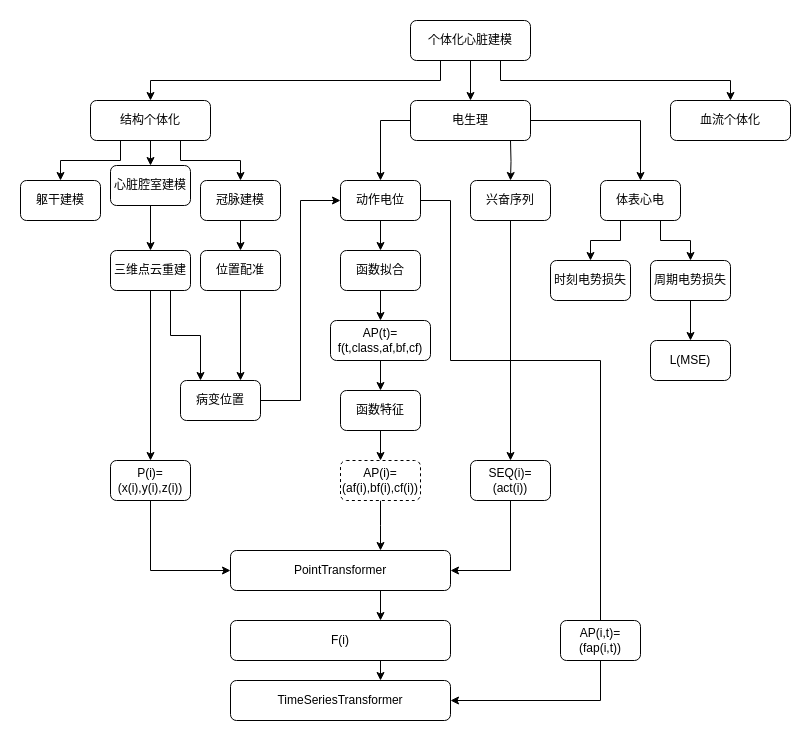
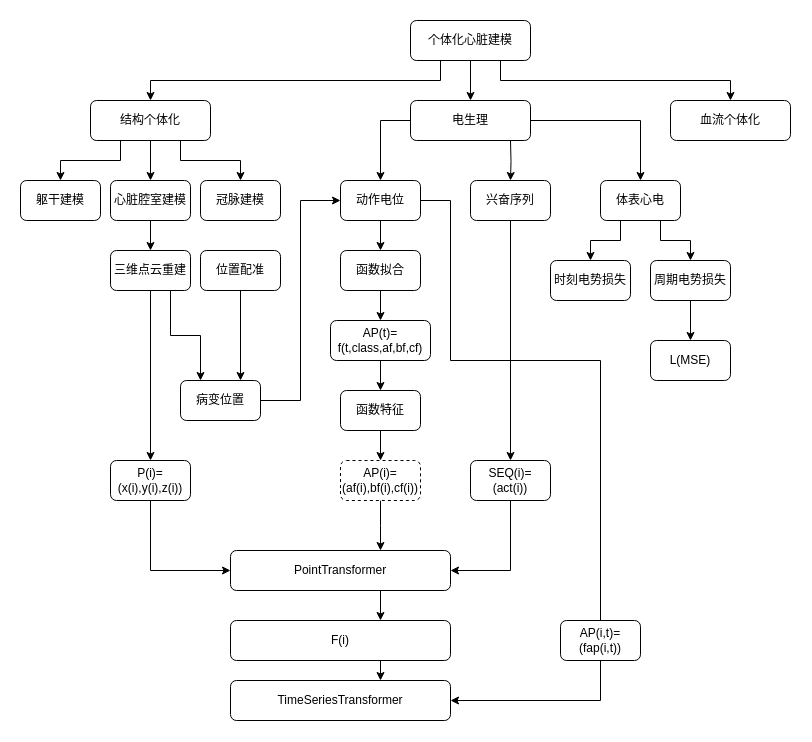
  <mxCell id="0" />
  <mxCell id="1" parent="0" />
  <mxCell id="2" style="edgeStyle=orthogonalEdgeStyle;rounded=0;orthogonalLoop=1;jettySize=auto;html=1;entryX=0.5;entryY=0;entryDx=0;entryDy=0;exitX=0.5;exitY=1;exitDx=0;exitDy=0;" parent="1" source="5" target="17" edge="1"><mxGeometry relative="1" as="geometry"><mxPoint x="250" y="70" as="sourcePoint" /></mxGeometry></mxCell>
  <mxCell id="3" style="edgeStyle=orthogonalEdgeStyle;shape=connector;rounded=0;orthogonalLoop=1;jettySize=auto;html=1;entryX=0.5;entryY=0;entryDx=0;entryDy=0;strokeColor=default;align=center;verticalAlign=middle;fontFamily=Helvetica;fontSize=11;fontColor=default;labelBackgroundColor=default;endArrow=classic;exitX=0.25;exitY=1;exitDx=0;exitDy=0;" parent="1" source="5" target="15" edge="1"><mxGeometry relative="1" as="geometry"><mxPoint x="90" y="90" as="sourcePoint" /></mxGeometry></mxCell>
  <mxCell id="4" style="edgeStyle=orthogonalEdgeStyle;rounded=0;orthogonalLoop=1;jettySize=auto;html=1;exitX=0.75;exitY=1;exitDx=0;exitDy=0;entryX=0.5;entryY=0;entryDx=0;entryDy=0;" edge="1" parent="1" source="5" target="19"><mxGeometry relative="1" as="geometry" /></mxCell>
  <mxCell id="5" value="结构个体化" style="rounded=1;whiteSpace=wrap;html=1;fontSize=12;glass=0;strokeWidth=1;shadow=0;" parent="1" vertex="1"><mxGeometry x="90" y="100" width="120" height="40" as="geometry" /></mxCell>
  <mxCell id="6" style="edgeStyle=orthogonalEdgeStyle;rounded=0;orthogonalLoop=1;jettySize=auto;html=1;exitX=0.25;exitY=1;exitDx=0;exitDy=0;" edge="1" parent="1" source="9" target="5"><mxGeometry relative="1" as="geometry" /></mxCell>
  <mxCell id="7" style="edgeStyle=orthogonalEdgeStyle;rounded=0;orthogonalLoop=1;jettySize=auto;html=1;exitX=0.5;exitY=1;exitDx=0;exitDy=0;entryX=0.5;entryY=0;entryDx=0;entryDy=0;" edge="1" parent="1" source="9" target="13"><mxGeometry relative="1" as="geometry" /></mxCell>
  <mxCell id="8" style="edgeStyle=orthogonalEdgeStyle;rounded=0;orthogonalLoop=1;jettySize=auto;html=1;exitX=0.75;exitY=1;exitDx=0;exitDy=0;" edge="1" parent="1" source="9" target="14"><mxGeometry relative="1" as="geometry" /></mxCell>
  <mxCell id="9" value="个体化心脏建模" style="rounded=1;whiteSpace=wrap;html=1;fontSize=12;glass=0;strokeWidth=1;shadow=0;" parent="1" vertex="1"><mxGeometry x="410" y="20" width="120" height="40" as="geometry" /></mxCell>
  <mxCell id="10" style="edgeStyle=orthogonalEdgeStyle;rounded=0;orthogonalLoop=1;jettySize=auto;html=1;exitX=0.5;exitY=1;exitDx=0;exitDy=0;entryX=0.5;entryY=0;entryDx=0;entryDy=0;" edge="1" parent="1" target="24"><mxGeometry relative="1" as="geometry"><mxPoint x="510" y="140" as="sourcePoint" /></mxGeometry></mxCell>
  <mxCell id="11" style="edgeStyle=orthogonalEdgeStyle;rounded=0;orthogonalLoop=1;jettySize=auto;html=1;exitX=1;exitY=0.5;exitDx=0;exitDy=0;" edge="1" parent="1" source="13" target="27"><mxGeometry relative="1" as="geometry"><mxPoint x="540" y="140" as="sourcePoint" /></mxGeometry></mxCell>
  <mxCell id="12" style="edgeStyle=orthogonalEdgeStyle;rounded=0;orthogonalLoop=1;jettySize=auto;html=1;exitX=0;exitY=0.5;exitDx=0;exitDy=0;" edge="1" parent="1" source="13" target="22"><mxGeometry relative="1" as="geometry" /></mxCell>
  <mxCell id="13" value="电生理" style="rounded=1;whiteSpace=wrap;html=1;fontSize=12;glass=0;strokeWidth=1;shadow=0;" parent="1" vertex="1"><mxGeometry x="410" y="100" width="120" height="40" as="geometry" /></mxCell>
  <mxCell id="14" value="血流个体化" style="rounded=1;whiteSpace=wrap;html=1;fontSize=12;glass=0;strokeWidth=1;shadow=0;" parent="1" vertex="1"><mxGeometry x="670" y="100" width="120" height="40" as="geometry" /></mxCell>
  <mxCell id="15" value="躯干建模" style="rounded=1;whiteSpace=wrap;html=1;fontSize=12;glass=0;strokeWidth=1;shadow=0;" parent="1" vertex="1"><mxGeometry x="20" y="180" width="80" height="40" as="geometry" /></mxCell>
  <mxCell id="16" style="edgeStyle=orthogonalEdgeStyle;rounded=0;orthogonalLoop=1;jettySize=auto;html=1;exitX=0.5;exitY=1;exitDx=0;exitDy=0;entryX=0.5;entryY=0;entryDx=0;entryDy=0;" edge="1" parent="1" source="17" target="32"><mxGeometry relative="1" as="geometry" /></mxCell>
- <mxCell id="17" value="心脏腔室建模" style="rounded=1;whiteSpace=wrap;html=1;fontSize=12;glass=0;strokeWidth=1;shadow=0;" parent="1" vertex="1"><mxGeometry x="110" y="165" width="80" height="40" as="geometry" /></mxCell>
- <mxCell id="18" style="edgeStyle=orthogonalEdgeStyle;rounded=0;orthogonalLoop=1;jettySize=auto;html=1;exitX=0.5;exitY=1;exitDx=0;exitDy=0;entryX=0.5;entryY=0;entryDx=0;entryDy=0;" edge="1" parent="1" source="19" target="55"><mxGeometry relative="1" as="geometry" /></mxCell>
+ <mxCell id="17" value="心脏腔室建模" style="rounded=1;whiteSpace=wrap;html=1;fontSize=12;glass=0;strokeWidth=1;shadow=0;" parent="1" vertex="1"><mxGeometry x="110" y="180" width="80" height="40" as="geometry" /></mxCell>
  <mxCell id="19" value="冠脉建模" style="rounded=1;whiteSpace=wrap;html=1;fontSize=12;glass=0;strokeWidth=1;shadow=0;" vertex="1" parent="1"><mxGeometry x="200" y="180" width="80" height="40" as="geometry" /></mxCell>
  <mxCell id="20" style="edgeStyle=orthogonalEdgeStyle;rounded=0;orthogonalLoop=1;jettySize=auto;html=1;exitX=0.5;exitY=1;exitDx=0;exitDy=0;entryX=0.5;entryY=0;entryDx=0;entryDy=0;" edge="1" parent="1" source="22" target="29"><mxGeometry relative="1" as="geometry" /></mxCell>
  <mxCell id="21" style="edgeStyle=orthogonalEdgeStyle;rounded=0;orthogonalLoop=1;jettySize=auto;html=1;exitX=1;exitY=0.5;exitDx=0;exitDy=0;entryX=0.5;entryY=0;entryDx=0;entryDy=0;endArrow=none;" edge="1" parent="1" source="22" target="48"><mxGeometry relative="1" as="geometry"><mxPoint x="390" y="200" as="sourcePoint" /><mxPoint x="600" y="620" as="targetPoint" /><Array as="points"><mxPoint x="450" y="200" /><mxPoint x="450" y="360" /><mxPoint x="600" y="360" /></Array></mxGeometry></mxCell>
  <mxCell id="22" value="动作电位" style="rounded=1;whiteSpace=wrap;html=1;fontSize=12;glass=0;strokeWidth=1;shadow=0;" vertex="1" parent="1"><mxGeometry x="340" y="180" width="80" height="40" as="geometry" /></mxCell>
  <mxCell id="23" style="edgeStyle=orthogonalEdgeStyle;rounded=0;orthogonalLoop=1;jettySize=auto;html=1;exitX=0.5;exitY=1;exitDx=0;exitDy=0;entryX=0.5;entryY=0;entryDx=0;entryDy=0;" edge="1" parent="1" source="24" target="36"><mxGeometry relative="1" as="geometry" /></mxCell>
  <mxCell id="24" value="兴奋序列" style="rounded=1;whiteSpace=wrap;html=1;fontSize=12;glass=0;strokeWidth=1;shadow=0;" vertex="1" parent="1"><mxGeometry x="470" y="180" width="80" height="40" as="geometry" /></mxCell>
  <mxCell id="25" style="edgeStyle=orthogonalEdgeStyle;rounded=0;orthogonalLoop=1;jettySize=auto;html=1;exitX=0.25;exitY=1;exitDx=0;exitDy=0;entryX=0.5;entryY=0;entryDx=0;entryDy=0;" edge="1" parent="1" source="27" target="43"><mxGeometry relative="1" as="geometry" /></mxCell>
  <mxCell id="26" style="edgeStyle=orthogonalEdgeStyle;rounded=0;orthogonalLoop=1;jettySize=auto;html=1;exitX=0.75;exitY=1;exitDx=0;exitDy=0;" edge="1" parent="1" source="27" target="45"><mxGeometry relative="1" as="geometry" /></mxCell>
  <mxCell id="27" value="体表心电" style="rounded=1;whiteSpace=wrap;html=1;fontSize=12;glass=0;strokeWidth=1;shadow=0;" vertex="1" parent="1"><mxGeometry x="600" y="180" width="80" height="40" as="geometry" /></mxCell>
  <mxCell id="28" style="edgeStyle=orthogonalEdgeStyle;rounded=0;orthogonalLoop=1;jettySize=auto;html=1;exitX=0.5;exitY=1;exitDx=0;exitDy=0;entryX=0.5;entryY=0;entryDx=0;entryDy=0;" edge="1" parent="1" source="29"><mxGeometry relative="1" as="geometry"><mxPoint x="380" y="320" as="targetPoint" /></mxGeometry></mxCell>
  <mxCell id="29" value="函数拟合" style="rounded=1;whiteSpace=wrap;html=1;fontSize=12;glass=0;strokeWidth=1;shadow=0;" vertex="1" parent="1"><mxGeometry x="340" y="250" width="80" height="40" as="geometry" /></mxCell>
  <mxCell id="30" style="edgeStyle=orthogonalEdgeStyle;rounded=0;orthogonalLoop=1;jettySize=auto;html=1;exitX=0.5;exitY=1;exitDx=0;exitDy=0;entryX=0.5;entryY=0;entryDx=0;entryDy=0;" edge="1" parent="1" source="32" target="38"><mxGeometry relative="1" as="geometry" /></mxCell>
  <mxCell id="31" style="edgeStyle=orthogonalEdgeStyle;rounded=0;orthogonalLoop=1;jettySize=auto;html=1;exitX=0.75;exitY=1;exitDx=0;exitDy=0;entryX=0.25;entryY=0;entryDx=0;entryDy=0;" edge="1" parent="1" source="32" target="57"><mxGeometry relative="1" as="geometry" /></mxCell>
  <mxCell id="32" value="三维点云重建" style="rounded=1;whiteSpace=wrap;html=1;fontSize=12;glass=0;strokeWidth=1;shadow=0;" vertex="1" parent="1"><mxGeometry x="110" y="250" width="80" height="40" as="geometry" /></mxCell>
  <mxCell id="33" style="edgeStyle=orthogonalEdgeStyle;rounded=0;orthogonalLoop=1;jettySize=auto;html=1;exitX=0.5;exitY=1;exitDx=0;exitDy=0;entryX=0.5;entryY=0;entryDx=0;entryDy=0;" edge="1" parent="1" target="40"><mxGeometry relative="1" as="geometry"><mxPoint x="380" y="360" as="sourcePoint" /></mxGeometry></mxCell>
  <mxCell id="34" value="AP(t)=&lt;div&gt;f(t,class,af,bf,cf)&lt;/div&gt;" style="rounded=1;whiteSpace=wrap;html=1;fontSize=12;glass=0;strokeWidth=1;shadow=0;" vertex="1" parent="1"><mxGeometry x="330" y="320" width="100" height="40" as="geometry" /></mxCell>
  <mxCell id="35" style="edgeStyle=orthogonalEdgeStyle;rounded=0;orthogonalLoop=1;jettySize=auto;html=1;exitX=0.5;exitY=1;exitDx=0;exitDy=0;entryX=1;entryY=0.5;entryDx=0;entryDy=0;" edge="1" parent="1" source="36" target="50"><mxGeometry relative="1" as="geometry"><mxPoint x="490" y="570" as="targetPoint" /></mxGeometry></mxCell>
  <mxCell id="36" value="SEQ(i)=&lt;div&gt;(act(i))&lt;/div&gt;" style="rounded=1;whiteSpace=wrap;html=1;fontSize=12;glass=0;strokeWidth=1;shadow=0;" vertex="1" parent="1"><mxGeometry x="470" y="460" width="80" height="40" as="geometry" /></mxCell>
  <mxCell id="37" style="edgeStyle=orthogonalEdgeStyle;rounded=0;orthogonalLoop=1;jettySize=auto;html=1;exitX=0.5;exitY=1;exitDx=0;exitDy=0;entryX=0;entryY=0.5;entryDx=0;entryDy=0;" edge="1" parent="1" source="38" target="50"><mxGeometry relative="1" as="geometry"><Array as="points"><mxPoint x="150" y="570" /></Array></mxGeometry></mxCell>
  <mxCell id="38" value="P(i)=&lt;div&gt;(x(i),y(i),z(i))&lt;/div&gt;" style="rounded=1;whiteSpace=wrap;html=1;fontSize=12;glass=0;strokeWidth=1;shadow=0;" vertex="1" parent="1"><mxGeometry x="110" y="460" width="80" height="40" as="geometry" /></mxCell>
  <mxCell id="39" style="edgeStyle=orthogonalEdgeStyle;rounded=0;orthogonalLoop=1;jettySize=auto;html=1;exitX=0.5;exitY=1;exitDx=0;exitDy=0;" edge="1" parent="1" source="40" target="42"><mxGeometry relative="1" as="geometry" /></mxCell>
  <mxCell id="40" value="函数特征" style="rounded=1;whiteSpace=wrap;html=1;fontSize=12;glass=0;strokeWidth=1;shadow=0;" vertex="1" parent="1"><mxGeometry x="340" y="390" width="80" height="40" as="geometry" /></mxCell>
  <mxCell id="41" style="edgeStyle=orthogonalEdgeStyle;rounded=0;orthogonalLoop=1;jettySize=auto;html=1;exitX=0.5;exitY=1;exitDx=0;exitDy=0;entryX=0.5;entryY=0;entryDx=0;entryDy=0;" edge="1" parent="1" source="42"><mxGeometry relative="1" as="geometry"><mxPoint x="380" y="550" as="targetPoint" /></mxGeometry></mxCell>
  <mxCell id="42" value="AP(i)=&lt;div&gt;(af(i),bf(i),cf(i))&lt;/div&gt;" style="rounded=1;whiteSpace=wrap;html=1;fontSize=12;glass=0;strokeWidth=1;shadow=0;dashed=1;" vertex="1" parent="1"><mxGeometry x="340" y="460" width="80" height="40" as="geometry" /></mxCell>
  <mxCell id="43" value="时刻电势损失" style="rounded=1;whiteSpace=wrap;html=1;fontSize=12;glass=0;strokeWidth=1;shadow=0;" vertex="1" parent="1"><mxGeometry x="550" y="260" width="80" height="40" as="geometry" /></mxCell>
  <mxCell id="44" style="edgeStyle=orthogonalEdgeStyle;rounded=0;orthogonalLoop=1;jettySize=auto;html=1;exitX=0.5;exitY=1;exitDx=0;exitDy=0;" edge="1" parent="1" source="45" target="46"><mxGeometry relative="1" as="geometry" /></mxCell>
  <mxCell id="45" value="周期电势损失" style="rounded=1;whiteSpace=wrap;html=1;fontSize=12;glass=0;strokeWidth=1;shadow=0;" vertex="1" parent="1"><mxGeometry x="650" y="260" width="80" height="40" as="geometry" /></mxCell>
  <mxCell id="46" value="L(MSE)" style="rounded=1;whiteSpace=wrap;html=1;fontSize=12;glass=0;strokeWidth=1;shadow=0;" vertex="1" parent="1"><mxGeometry x="650" y="340" width="80" height="40" as="geometry" /></mxCell>
  <mxCell id="47" style="edgeStyle=orthogonalEdgeStyle;rounded=0;orthogonalLoop=1;jettySize=auto;html=1;exitX=0.5;exitY=1;exitDx=0;exitDy=0;entryX=1;entryY=0.5;entryDx=0;entryDy=0;" edge="1" parent="1" source="48" target="51"><mxGeometry relative="1" as="geometry"><mxPoint x="490" y="700" as="targetPoint" /><Array as="points"><mxPoint x="600" y="700" /></Array></mxGeometry></mxCell>
  <mxCell id="48" value="AP(i,t)=&lt;div&gt;(fap(i,t))&lt;/div&gt;" style="rounded=1;whiteSpace=wrap;html=1;fontSize=12;glass=0;strokeWidth=1;shadow=0;" vertex="1" parent="1"><mxGeometry x="560" y="620" width="80" height="40" as="geometry" /></mxCell>
  <mxCell id="49" style="edgeStyle=orthogonalEdgeStyle;rounded=0;orthogonalLoop=1;jettySize=auto;html=1;exitX=0.5;exitY=1;exitDx=0;exitDy=0;entryX=0.5;entryY=0;entryDx=0;entryDy=0;" edge="1" parent="1"><mxGeometry relative="1" as="geometry"><mxPoint x="380" y="590" as="sourcePoint" /><mxPoint x="380" y="620" as="targetPoint" /></mxGeometry></mxCell>
  <mxCell id="50" value="PointTransformer" style="rounded=1;whiteSpace=wrap;html=1;fontSize=12;glass=0;strokeWidth=1;shadow=0;" vertex="1" parent="1"><mxGeometry x="230" y="550" width="220" height="40" as="geometry" /></mxCell>
  <mxCell id="51" value="TimeSeriesTransformer" style="rounded=1;whiteSpace=wrap;html=1;fontSize=12;glass=0;strokeWidth=1;shadow=0;" vertex="1" parent="1"><mxGeometry x="230" y="680" width="220" height="40" as="geometry" /></mxCell>
  <mxCell id="52" style="edgeStyle=orthogonalEdgeStyle;rounded=0;orthogonalLoop=1;jettySize=auto;html=1;exitX=0.5;exitY=1;exitDx=0;exitDy=0;entryX=0.5;entryY=0;entryDx=0;entryDy=0;" edge="1" parent="1"><mxGeometry relative="1" as="geometry"><mxPoint x="380" y="660" as="sourcePoint" /><mxPoint x="380" y="680" as="targetPoint" /></mxGeometry></mxCell>
  <mxCell id="53" value="F(i)" style="rounded=1;whiteSpace=wrap;html=1;fontSize=12;glass=0;strokeWidth=1;shadow=0;" vertex="1" parent="1"><mxGeometry x="230" y="620" width="220" height="40" as="geometry" /></mxCell>
  <mxCell id="54" style="edgeStyle=orthogonalEdgeStyle;rounded=0;orthogonalLoop=1;jettySize=auto;html=1;exitX=0.5;exitY=1;exitDx=0;exitDy=0;entryX=0.75;entryY=0;entryDx=0;entryDy=0;" edge="1" parent="1" source="55" target="57"><mxGeometry relative="1" as="geometry" /></mxCell>
  <mxCell id="55" value="位置配准" style="rounded=1;whiteSpace=wrap;html=1;fontSize=12;glass=0;strokeWidth=1;shadow=0;" vertex="1" parent="1"><mxGeometry x="200" y="250" width="80" height="40" as="geometry" /></mxCell>
  <mxCell id="56" style="edgeStyle=orthogonalEdgeStyle;rounded=0;orthogonalLoop=1;jettySize=auto;html=1;exitX=1;exitY=0.5;exitDx=0;exitDy=0;entryX=0;entryY=0.5;entryDx=0;entryDy=0;" edge="1" parent="1" source="57" target="22"><mxGeometry relative="1" as="geometry"><Array as="points"><mxPoint x="300" y="400" /><mxPoint x="300" y="200" /></Array></mxGeometry></mxCell>
  <mxCell id="57" value="病变位置" style="rounded=1;whiteSpace=wrap;html=1;fontSize=12;glass=0;strokeWidth=1;shadow=0;" vertex="1" parent="1"><mxGeometry x="180" y="380" width="80" height="40" as="geometry" /></mxCell>
